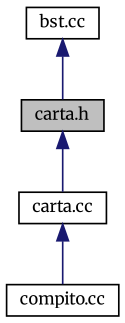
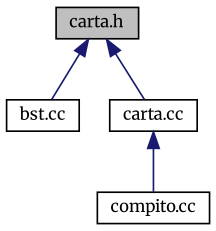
  digraph {
    fontname=Merriweather
    node [color=black fillcolor=white fontname=Merriweather fontsize=10 shape=record style=filled]
    edge [color=midnightblue dir=back fontname=Merriweather fontsize=10 labelfontname=Helvetica labelfontsize=10 style=solid]
    n1 [fillcolor=grey75 fontcolor=black height=0.2 label="carta.h" width=0.4]
    n2 [height=0.2 label="bst.cc" width=0.4]
    n3 [height=0.2 label="carta.cc" width=0.4]
    n4 [height=0.2 label="compito.cc" width=0.4]
-   n2 -> n1
+   n1 -> n2
    n1 -> n3
    n3 -> n4
  }
